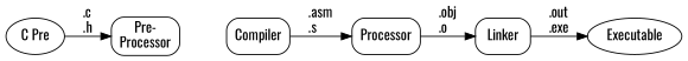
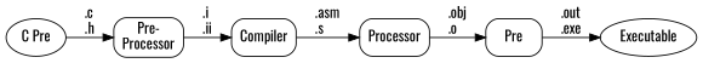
  digraph {
    fontname=Oswald
    rankdir=LR
    node [fontname=Oswald shape=box style=rounded]
    edge [fontname=Oswald]
    n1 [label="C Pre" shape=oval style=""]
    n2 [label="Pre-\nProcessor"]
    n3 [label=Compiler]
    n4 [label=Processor]
-   n5 [label=Linker]
+   n5 [label=Pre]
    n6 [label=Executable shape=oval style=""]
    n1 -> n2 [label=".c\l.h\l"]
+   n2 -> n3 [label=".i\l.ii\l"]
    n3 -> n4 [label=".asm\l.s\l"]
    n4 -> n5 [label=".obj\l.o\l"]
    n5 -> n6 [label=".out\l.exe\l"]
  }
